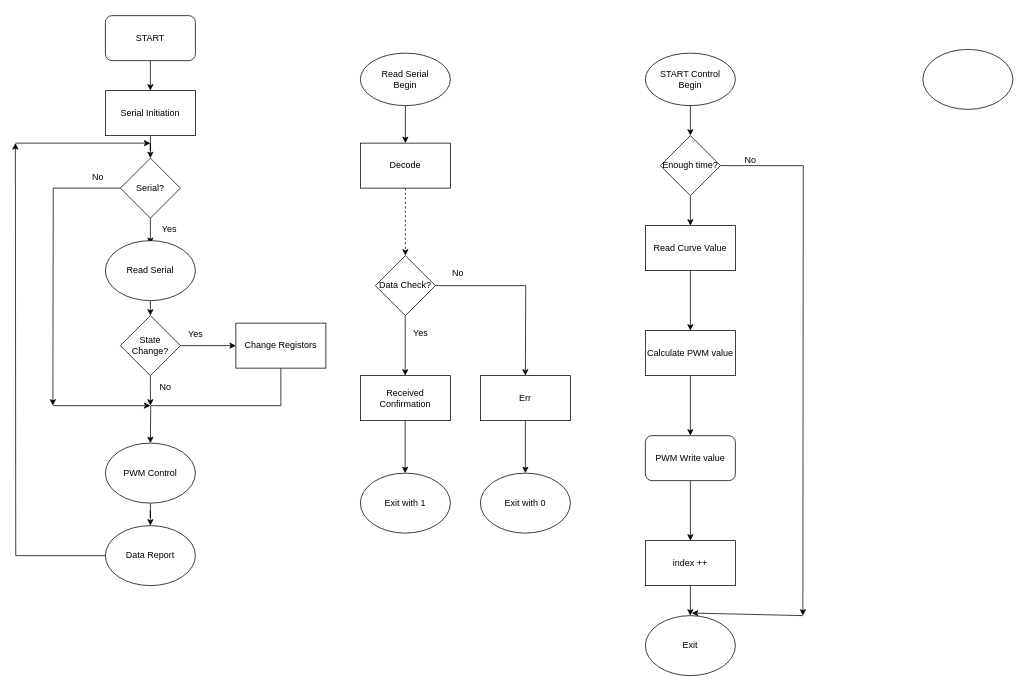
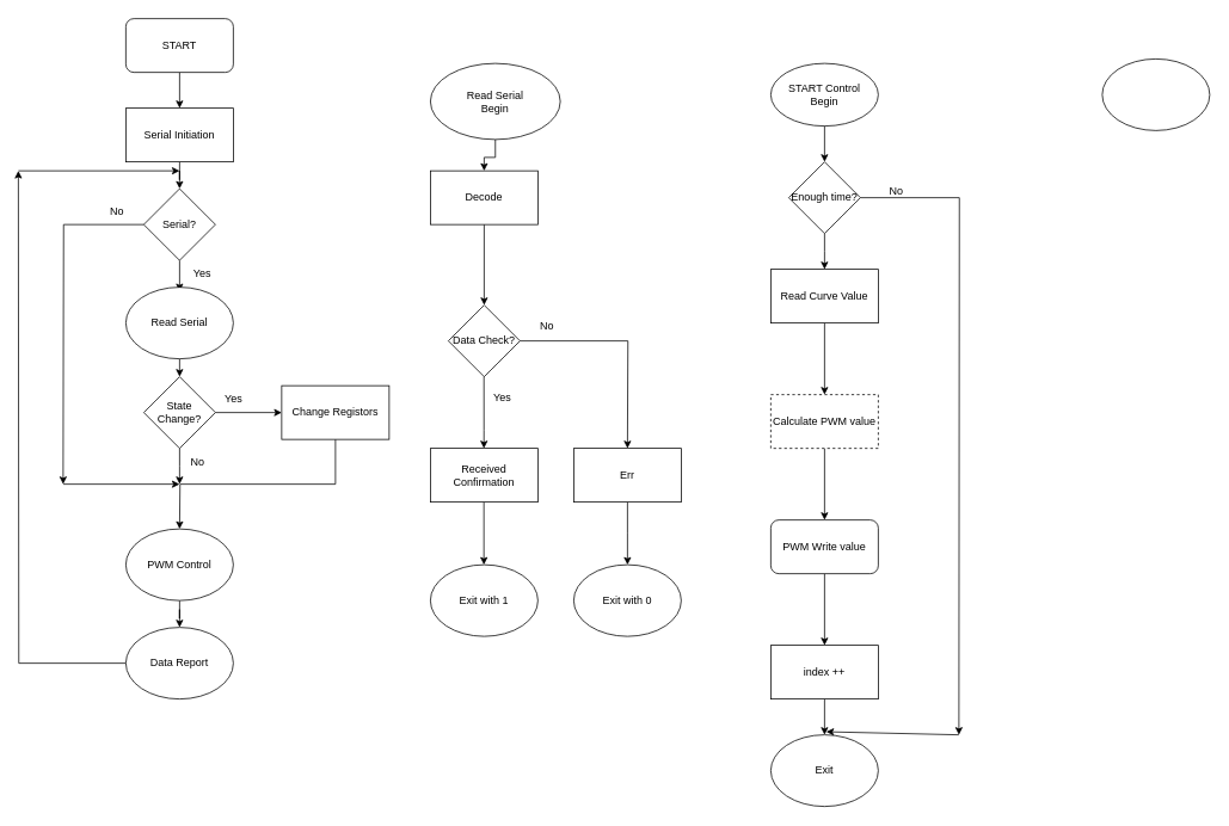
  <mxCell id="0" />
  <mxCell id="1" parent="0" />
  <mxCell id="2" style="edgeStyle=orthogonalEdgeStyle;rounded=0;orthogonalLoop=1;jettySize=auto;html=1;" edge="1" parent="1" source="3"><mxGeometry relative="1" as="geometry"><mxPoint x="700" y="500" as="targetPoint" /></mxGeometry></mxCell>
  <mxCell id="3" value="Data Check?" style="rhombus;whiteSpace=wrap;html=1;" vertex="1" parent="1"><mxGeometry x="500" y="340" width="80" height="80" as="geometry" /></mxCell>
  <mxCell id="4" style="edgeStyle=orthogonalEdgeStyle;rounded=0;orthogonalLoop=1;jettySize=auto;html=1;exitX=0.5;exitY=1;exitDx=0;exitDy=0;entryX=0.5;entryY=0;entryDx=0;entryDy=0;" edge="1" parent="1" source="5" target="7"><mxGeometry relative="1" as="geometry" /></mxCell>
  <mxCell id="5" value="&lt;div&gt;START&lt;/div&gt;" style="rounded=1;whiteSpace=wrap;html=1;" vertex="1" parent="1"><mxGeometry x="140" y="20" width="120" height="60" as="geometry" /></mxCell>
  <mxCell id="6" style="edgeStyle=orthogonalEdgeStyle;rounded=0;orthogonalLoop=1;jettySize=auto;html=1;exitX=0.5;exitY=1;exitDx=0;exitDy=0;" edge="1" parent="1" source="7" target="10"><mxGeometry relative="1" as="geometry" /></mxCell>
  <mxCell id="7" value="Serial Initiation" style="rounded=0;whiteSpace=wrap;html=1;" vertex="1" parent="1"><mxGeometry x="140" y="120" width="120" height="60" as="geometry" /></mxCell>
  <mxCell id="8" style="edgeStyle=orthogonalEdgeStyle;rounded=0;orthogonalLoop=1;jettySize=auto;html=1;exitX=0.5;exitY=1;exitDx=0;exitDy=0;entryX=0.5;entryY=0;entryDx=0;entryDy=0;" edge="1" parent="1" source="10"><mxGeometry relative="1" as="geometry"><mxPoint x="200" y="324.5" as="targetPoint" /></mxGeometry></mxCell>
  <mxCell id="9" style="edgeStyle=orthogonalEdgeStyle;rounded=0;orthogonalLoop=1;jettySize=auto;html=1;exitX=0;exitY=0.5;exitDx=0;exitDy=0;" edge="1" parent="1" source="10"><mxGeometry relative="1" as="geometry"><mxPoint x="70" y="540" as="targetPoint" /></mxGeometry></mxCell>
  <mxCell id="10" value="Serial?" style="rhombus;whiteSpace=wrap;html=1;" vertex="1" parent="1"><mxGeometry x="160" y="210" width="80" height="80" as="geometry" /></mxCell>
  <mxCell id="11" style="edgeStyle=orthogonalEdgeStyle;rounded=0;orthogonalLoop=1;jettySize=auto;html=1;exitX=0.5;exitY=1;exitDx=0;exitDy=0;entryX=0.5;entryY=0;entryDx=0;entryDy=0;" edge="1" parent="1" target="14"><mxGeometry relative="1" as="geometry"><mxPoint x="200" y="384.5" as="sourcePoint" /></mxGeometry></mxCell>
  <mxCell id="12" style="edgeStyle=orthogonalEdgeStyle;rounded=0;orthogonalLoop=1;jettySize=auto;html=1;exitX=1;exitY=0.5;exitDx=0;exitDy=0;" edge="1" parent="1" source="14" target="16"><mxGeometry relative="1" as="geometry" /></mxCell>
  <mxCell id="13" style="edgeStyle=orthogonalEdgeStyle;rounded=0;orthogonalLoop=1;jettySize=auto;html=1;exitX=0.5;exitY=1;exitDx=0;exitDy=0;" edge="1" parent="1" source="14"><mxGeometry relative="1" as="geometry"><mxPoint x="200" y="540" as="targetPoint" /></mxGeometry></mxCell>
  <mxCell id="14" value="State Change?" style="rhombus;whiteSpace=wrap;html=1;" vertex="1" parent="1"><mxGeometry x="160" y="420" width="80" height="80" as="geometry" /></mxCell>
  <mxCell id="15" style="edgeStyle=orthogonalEdgeStyle;rounded=0;orthogonalLoop=1;jettySize=auto;html=1;exitX=0.5;exitY=1;exitDx=0;exitDy=0;entryX=0.5;entryY=0;entryDx=0;entryDy=0;" edge="1" parent="1" source="16"><mxGeometry relative="1" as="geometry"><mxPoint x="200" y="590" as="targetPoint" /></mxGeometry></mxCell>
  <mxCell id="16" value="Change Registors" style="rounded=0;whiteSpace=wrap;html=1;" vertex="1" parent="1"><mxGeometry x="314" y="430" width="120" height="60" as="geometry" /></mxCell>
  <mxCell id="17" value="Yes" style="text;html=1;align=center;verticalAlign=middle;resizable=0;points=[];autosize=1;strokeColor=none;fillColor=none;" vertex="1" parent="1"><mxGeometry x="205" y="290" width="40" height="30" as="geometry" /></mxCell>
  <mxCell id="18" value="" style="endArrow=classic;html=1;rounded=0;" edge="1" parent="1"><mxGeometry width="50" height="50" relative="1" as="geometry"><mxPoint x="70" y="540" as="sourcePoint" /><mxPoint x="200" y="540" as="targetPoint" /></mxGeometry></mxCell>
  <mxCell id="19" value="No" style="text;html=1;align=center;verticalAlign=middle;resizable=0;points=[];autosize=1;strokeColor=none;fillColor=none;" vertex="1" parent="1"><mxGeometry x="110" y="220" width="40" height="30" as="geometry" /></mxCell>
  <mxCell id="20" value="Yes" style="text;html=1;align=center;verticalAlign=middle;resizable=0;points=[];autosize=1;strokeColor=none;fillColor=none;" vertex="1" parent="1"><mxGeometry x="240" y="430" width="40" height="30" as="geometry" /></mxCell>
  <mxCell id="21" value="No" style="text;html=1;align=center;verticalAlign=middle;resizable=0;points=[];autosize=1;strokeColor=none;fillColor=none;" vertex="1" parent="1"><mxGeometry x="200" y="500" width="40" height="30" as="geometry" /></mxCell>
  <mxCell id="22" style="edgeStyle=orthogonalEdgeStyle;rounded=0;orthogonalLoop=1;jettySize=auto;html=1;entryX=0.5;entryY=0;entryDx=0;entryDy=0;" edge="1" parent="1" source="23" target="25"><mxGeometry relative="1" as="geometry" /></mxCell>
  <mxCell id="23" value="PWM Control" style="ellipse;whiteSpace=wrap;html=1;" vertex="1" parent="1"><mxGeometry x="140" y="590" width="120" height="80" as="geometry" /></mxCell>
  <mxCell id="24" style="edgeStyle=orthogonalEdgeStyle;rounded=0;orthogonalLoop=1;jettySize=auto;html=1;" edge="1" parent="1" source="25"><mxGeometry relative="1" as="geometry"><mxPoint x="20" y="190" as="targetPoint" /></mxGeometry></mxCell>
  <mxCell id="25" value="Data Report" style="ellipse;whiteSpace=wrap;html=1;" vertex="1" parent="1"><mxGeometry x="140" y="700" width="120" height="80" as="geometry" /></mxCell>
  <mxCell id="26" value="" style="endArrow=classic;html=1;rounded=0;" edge="1" parent="1"><mxGeometry width="50" height="50" relative="1" as="geometry"><mxPoint x="20" y="190" as="sourcePoint" /><mxPoint x="200" y="190" as="targetPoint" /></mxGeometry></mxCell>
  <mxCell id="27" style="edgeStyle=orthogonalEdgeStyle;rounded=0;orthogonalLoop=1;jettySize=auto;html=1;entryX=0.5;entryY=0;entryDx=0;entryDy=0;" edge="1" parent="1" source="28" target="31"><mxGeometry relative="1" as="geometry" /></mxCell>
- <mxCell id="28" value="&lt;div&gt;Read Serial&lt;/div&gt;&lt;div&gt;Begin&lt;/div&gt;" style="ellipse;whiteSpace=wrap;html=1;" vertex="1" parent="1"><mxGeometry x="480" y="70" width="120" height="70" as="geometry" /></mxCell>
+ <mxCell id="28" value="&lt;div&gt;Read Serial&lt;/div&gt;&lt;div&gt;Begin&lt;/div&gt;" style="ellipse;whiteSpace=wrap;html=1;" vertex="1" parent="1"><mxGeometry x="480" y="70" width="145" height="85" as="geometry" /></mxCell>
  <mxCell id="29" value="Read Serial" style="ellipse;whiteSpace=wrap;html=1;" vertex="1" parent="1"><mxGeometry x="140" y="320" width="120" height="80" as="geometry" /></mxCell>
- <mxCell id="30" value="" style="edgeStyle=orthogonalEdgeStyle;rounded=0;orthogonalLoop=1;jettySize=auto;html=1;entryX=0.5;entryY=0;entryDx=0;entryDy=0;dashed=1;" edge="1" parent="1" source="31" target="3"><mxGeometry relative="1" as="geometry"><mxPoint x="540" y="330" as="targetPoint" /></mxGeometry></mxCell>
+ <mxCell id="30" value="" style="edgeStyle=orthogonalEdgeStyle;rounded=0;orthogonalLoop=1;jettySize=auto;html=1;entryX=0.5;entryY=0;entryDx=0;entryDy=0;" edge="1" parent="1" source="31" target="3"><mxGeometry relative="1" as="geometry"><mxPoint x="540" y="330" as="targetPoint" /></mxGeometry></mxCell>
  <mxCell id="31" value="Decode" style="rounded=0;whiteSpace=wrap;html=1;" vertex="1" parent="1"><mxGeometry x="480" y="190" width="120" height="60" as="geometry" /></mxCell>
  <mxCell id="32" value="" style="edgeStyle=orthogonalEdgeStyle;rounded=0;orthogonalLoop=1;jettySize=auto;html=1;" edge="1" parent="1"><mxGeometry relative="1" as="geometry"><mxPoint x="539.77" y="420" as="sourcePoint" /><mxPoint x="539.77" y="500" as="targetPoint" /><Array as="points"><mxPoint x="539.94" y="480" /><mxPoint x="539.94" y="480" /></Array></mxGeometry></mxCell>
  <mxCell id="33" value="" style="edgeStyle=orthogonalEdgeStyle;rounded=0;orthogonalLoop=1;jettySize=auto;html=1;" edge="1" parent="1"><mxGeometry relative="1" as="geometry"><mxPoint x="539.72" y="560" as="sourcePoint" /><mxPoint x="539.72" y="630" as="targetPoint" /></mxGeometry></mxCell>
  <mxCell id="34" value="Received Confirmation" style="rounded=0;whiteSpace=wrap;html=1;" vertex="1" parent="1"><mxGeometry x="480" y="500" width="120" height="60" as="geometry" /></mxCell>
  <mxCell id="35" value="Yes" style="text;html=1;align=center;verticalAlign=middle;resizable=0;points=[];autosize=1;strokeColor=none;fillColor=none;" vertex="1" parent="1"><mxGeometry x="540" y="428" width="40" height="30" as="geometry" /></mxCell>
  <mxCell id="36" style="edgeStyle=orthogonalEdgeStyle;rounded=0;orthogonalLoop=1;jettySize=auto;html=1;" edge="1" parent="1" source="37"><mxGeometry relative="1" as="geometry"><mxPoint x="700" y="630" as="targetPoint" /></mxGeometry></mxCell>
  <mxCell id="37" value="Err " style="whiteSpace=wrap;html=1;" vertex="1" parent="1"><mxGeometry x="640" y="500" width="120" height="60" as="geometry" /></mxCell>
  <mxCell id="38" value="No" style="text;html=1;align=center;verticalAlign=middle;resizable=0;points=[];autosize=1;strokeColor=none;fillColor=none;" vertex="1" parent="1"><mxGeometry x="590" y="348" width="40" height="30" as="geometry" /></mxCell>
  <mxCell id="39" value="Exit with 1" style="ellipse;whiteSpace=wrap;html=1;" vertex="1" parent="1"><mxGeometry x="480" y="630" width="120" height="80" as="geometry" /></mxCell>
  <mxCell id="40" value="Exit with 0" style="ellipse;whiteSpace=wrap;html=1;" vertex="1" parent="1"><mxGeometry x="640" y="630" width="120" height="80" as="geometry" /></mxCell>
  <mxCell id="41" value="&lt;div&gt;START Control&lt;/div&gt;&lt;div&gt;Begin&lt;br&gt;&lt;/div&gt;" style="ellipse;whiteSpace=wrap;html=1;" vertex="1" parent="1"><mxGeometry x="860" y="70" width="120" height="70" as="geometry" /></mxCell>
  <mxCell id="42" style="edgeStyle=orthogonalEdgeStyle;rounded=0;orthogonalLoop=1;jettySize=auto;html=1;" edge="1" parent="1" source="44"><mxGeometry relative="1" as="geometry"><mxPoint x="1070" y="820" as="targetPoint" /></mxGeometry></mxCell>
  <mxCell id="43" style="edgeStyle=orthogonalEdgeStyle;rounded=0;orthogonalLoop=1;jettySize=auto;html=1;" edge="1" parent="1" source="44"><mxGeometry relative="1" as="geometry"><mxPoint x="920" y="300" as="targetPoint" /></mxGeometry></mxCell>
  <mxCell id="44" value="&lt;div&gt;Enough time?&lt;/div&gt;" style="rhombus;whiteSpace=wrap;html=1;" vertex="1" parent="1"><mxGeometry x="880" y="180" width="80" height="80" as="geometry" /></mxCell>
  <mxCell id="45" value="&lt;div&gt;No&lt;/div&gt;" style="text;html=1;align=center;verticalAlign=middle;resizable=0;points=[];autosize=1;strokeColor=none;fillColor=none;" vertex="1" parent="1"><mxGeometry x="980" y="198" width="40" height="30" as="geometry" /></mxCell>
  <mxCell id="46" value="" style="edgeStyle=orthogonalEdgeStyle;rounded=0;orthogonalLoop=1;jettySize=auto;html=1;" edge="1" parent="1" source="47" target="49"><mxGeometry relative="1" as="geometry" /></mxCell>
  <mxCell id="47" value="Read Curve Value" style="whiteSpace=wrap;html=1;" vertex="1" parent="1"><mxGeometry x="860" y="300" width="120" height="60" as="geometry" /></mxCell>
  <mxCell id="48" value="" style="edgeStyle=orthogonalEdgeStyle;rounded=0;orthogonalLoop=1;jettySize=auto;html=1;" edge="1" parent="1" source="49" target="51"><mxGeometry relative="1" as="geometry" /></mxCell>
- <mxCell id="49" value="Calculate PWM value" style="whiteSpace=wrap;html=1;" vertex="1" parent="1"><mxGeometry x="860" y="440" width="120" height="60" as="geometry" /></mxCell>
+ <mxCell id="49" value="Calculate PWM value" style="whiteSpace=wrap;html=1;dashed=1;" vertex="1" parent="1"><mxGeometry x="860" y="440" width="120" height="60" as="geometry" /></mxCell>
  <mxCell id="50" value="" style="edgeStyle=orthogonalEdgeStyle;rounded=0;orthogonalLoop=1;jettySize=auto;html=1;" edge="1" parent="1" source="51" target="53"><mxGeometry relative="1" as="geometry" /></mxCell>
  <mxCell id="51" value="PWM Write value" style="whiteSpace=wrap;html=1;rounded=1;" vertex="1" parent="1"><mxGeometry x="860" y="580" width="120" height="60" as="geometry" /></mxCell>
  <mxCell id="52" style="edgeStyle=orthogonalEdgeStyle;rounded=0;orthogonalLoop=1;jettySize=auto;html=1;entryX=0.5;entryY=0;entryDx=0;entryDy=0;" edge="1" parent="1" source="53" target="54"><mxGeometry relative="1" as="geometry" /></mxCell>
  <mxCell id="53" value="index ++" style="whiteSpace=wrap;html=1;" vertex="1" parent="1"><mxGeometry x="860" y="720" width="120" height="60" as="geometry" /></mxCell>
  <mxCell id="54" value="Exit" style="ellipse;whiteSpace=wrap;html=1;" vertex="1" parent="1"><mxGeometry x="860" y="820" width="120" height="80" as="geometry" /></mxCell>
  <mxCell id="55" value="" style="endArrow=classic;html=1;rounded=0;entryX=0.516;entryY=-0.043;entryDx=0;entryDy=0;entryPerimeter=0;" edge="1" parent="1" target="54"><mxGeometry width="50" height="50" relative="1" as="geometry"><mxPoint x="1070" y="820" as="sourcePoint" /><mxPoint x="670" y="560" as="targetPoint" /></mxGeometry></mxCell>
  <mxCell id="56" style="edgeStyle=orthogonalEdgeStyle;rounded=0;orthogonalLoop=1;jettySize=auto;html=1;entryX=0.5;entryY=0;entryDx=0;entryDy=0;" edge="1" parent="1" source="41" target="44"><mxGeometry relative="1" as="geometry" /></mxCell>
  <mxCell id="57" value="" style="ellipse;whiteSpace=wrap;html=1;" vertex="1" parent="1"><mxGeometry x="1230" y="65" width="120" height="80" as="geometry" /></mxCell>
